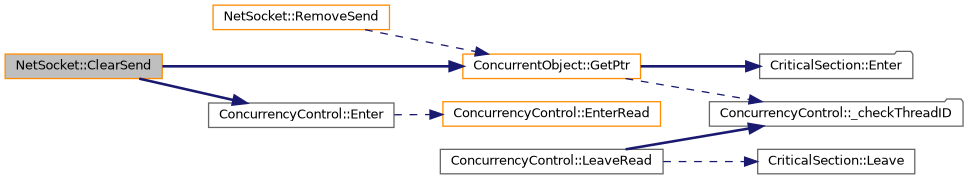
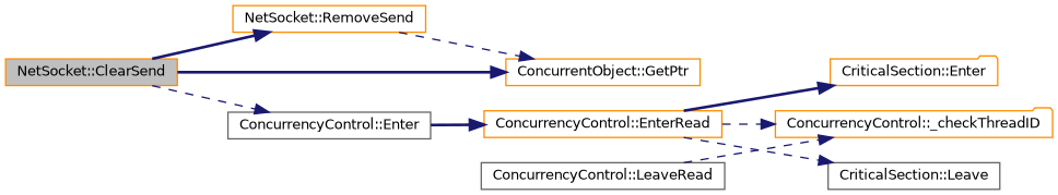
  digraph {
    fontname="DejaVu Sans"
    rankdir=LR
    node [color=gray40 fillcolor=white fontname="DejaVu Sans" fontsize=10 shape=box style=filled]
    edge [color=midnightblue fontname="DejaVu Sans" fontsize=10 labelfontname=FreeSans labelfontsize=10 style=dashed]
    n1 [color=darkorange fillcolor=grey75 fontcolor=black height=0.2 label="NetSocket::ClearSend" width=0.4]
    n2 [height=0.2 label="ConcurrencyControl::Enter" width=0.4]
    n3 [color=darkorange height=0.2 label="ConcurrentObject::GetPtr" width=0.4]
    n4 [color=darkorange height=0.2 label="NetSocket::RemoveSend" width=0.4]
    n5 [color=darkorange height=0.2 label="ConcurrencyControl::EnterRead" width=0.4]
-   n6 [height=0.2 label="ConcurrencyControl::_checkThreadID" shape=folder width=0.4]
-   n7 [height=0.2 label="CriticalSection::Enter" shape=folder width=0.4]
+   n6 [color=darkorange height=0.2 label="ConcurrencyControl::_checkThreadID" shape=folder width=0.4]
+   n7 [color=darkorange height=0.2 label="CriticalSection::Enter" shape=folder width=0.4]
    n8 [height=0.2 label="ConcurrencyControl::LeaveRead" width=0.4]
    n9 [height=0.2 label="CriticalSection::Leave" width=0.4]
-   n1 -> n2 [style=bold]
+   n1 -> n2
    n1 -> n3 [style=bold]
-   n2 -> n5
+   n1 -> n4 [style=bold]
+   n2 -> n5 [style=bold]
    n4 -> n3
-   n3 -> n6
-   n3 -> n7 [style=bold]
-   n8 -> n6 [style=bold]
-   n8 -> n9
+   n5 -> n6
+   n5 -> n7 [style=bold]
+   n8 -> n6
+   n5 -> n9
  }
